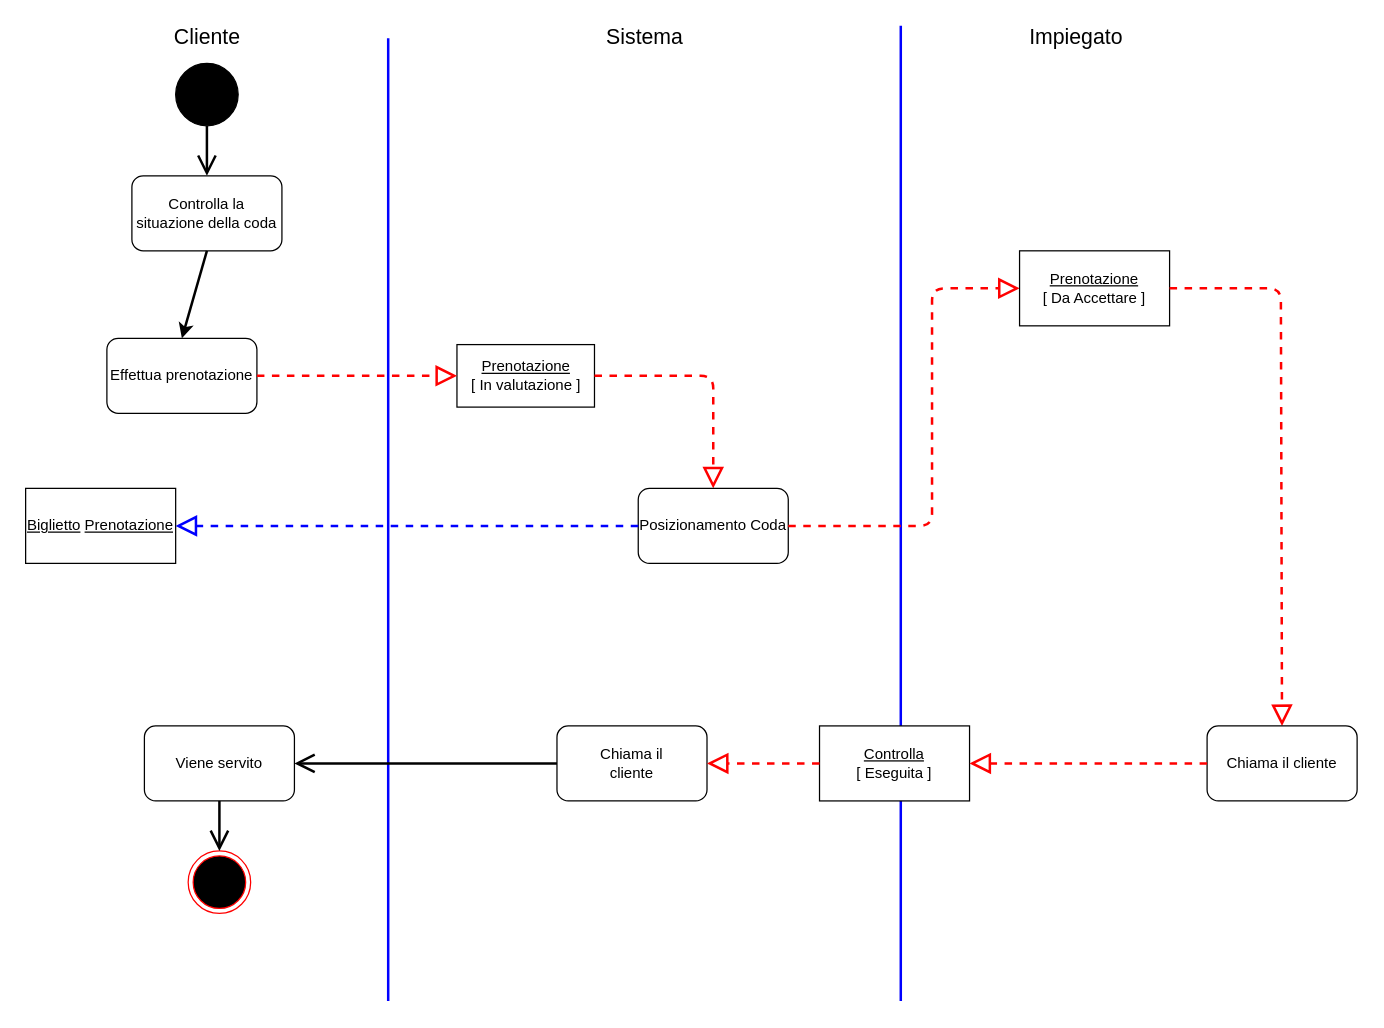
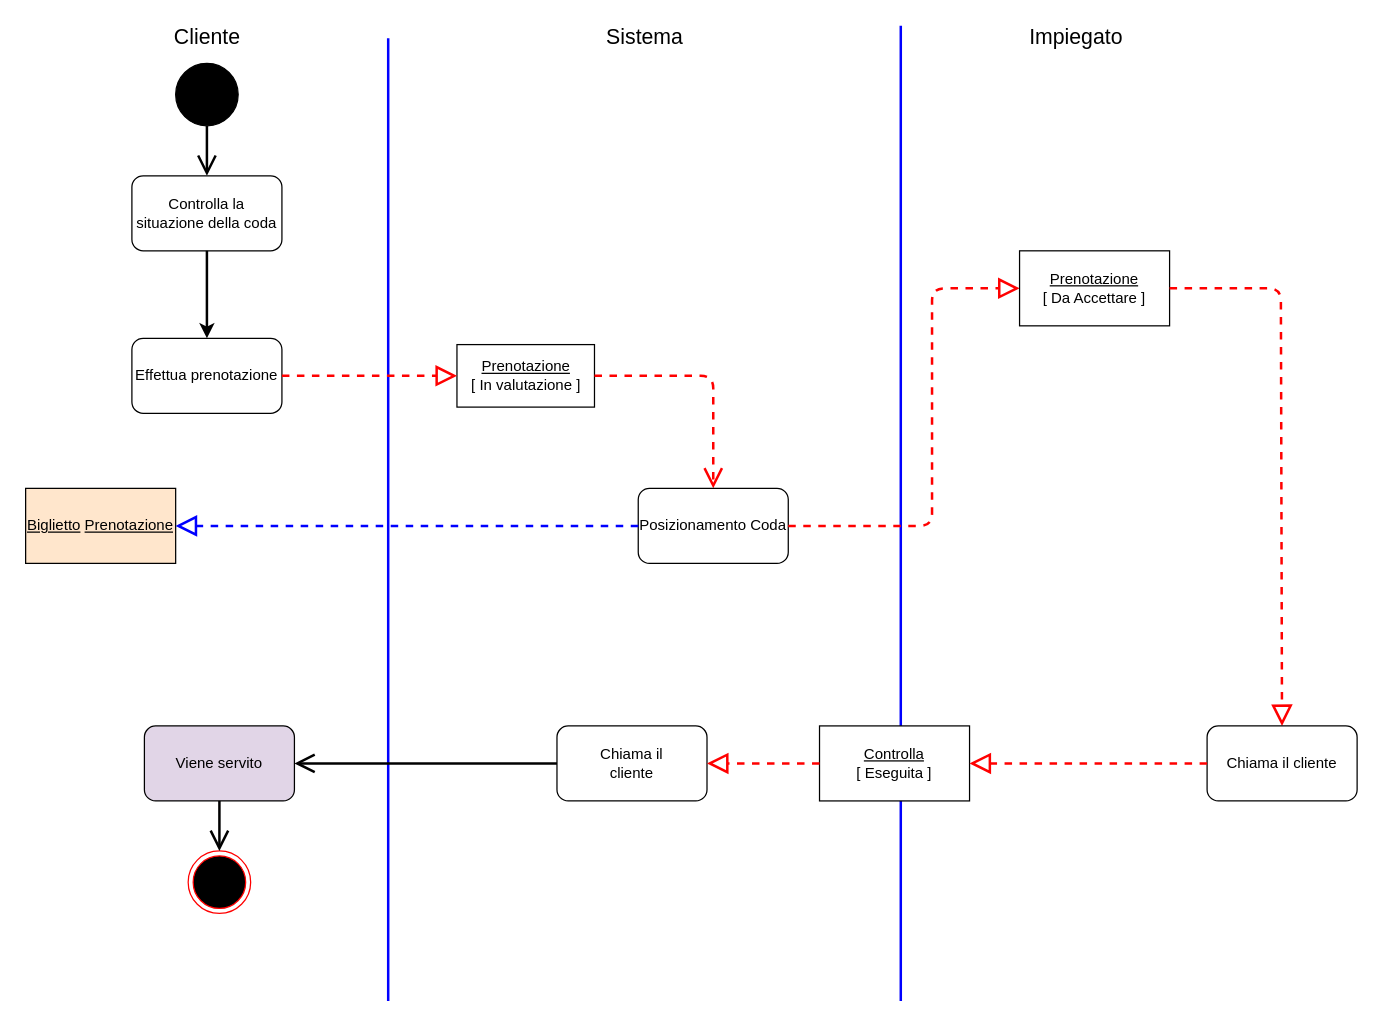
  <mxCell id="0" />
  <mxCell id="1" parent="0" />
  <mxCell id="2" value="" style="ellipse;whiteSpace=wrap;html=1;aspect=fixed;fillColor=#000000;" parent="1" vertex="1"><mxGeometry x="140" y="50" width="50" height="50" as="geometry" /></mxCell>
  <mxCell id="3" value="" style="endArrow=open;endFill=1;endSize=12;html=1;exitX=0.5;exitY=1;exitDx=0;exitDy=0;entryX=0.5;entryY=0;entryDx=0;entryDy=0;strokeWidth=2;" parent="1" source="2" target="5" edge="1"><mxGeometry width="160" relative="1" as="geometry"><mxPoint x="410" y="140" as="sourcePoint" /><mxPoint x="164.09" y="85" as="targetPoint" /></mxGeometry></mxCell>
  <mxCell id="4" value="&lt;font style=&quot;font-size: 17px&quot;&gt;Cliente&lt;/font&gt;" style="text;html=1;align=center;verticalAlign=middle;resizable=0;points=[];autosize=1;" parent="1" vertex="1"><mxGeometry x="130" y="20" width="70" height="20" as="geometry" /></mxCell>
  <mxCell id="5" value="Controlla la situazione della coda" style="rounded=1;whiteSpace=wrap;html=1;strokeWidth=1;fillColor=#FFFFFF;" parent="1" vertex="1"><mxGeometry x="105" y="140" width="120" height="60" as="geometry" /></mxCell>
- <mxCell id="6" value="Viene servito" style="rounded=1;whiteSpace=wrap;html=1;strokeWidth=1;fillColor=#FFFFFF;" parent="1" vertex="1"><mxGeometry x="115" y="580" width="120" height="60" as="geometry" /></mxCell>
+ <mxCell id="6" value="Viene servito" style="rounded=1;whiteSpace=wrap;html=1;strokeWidth=1;fillColor=#e1d5e7;" parent="1" vertex="1"><mxGeometry x="115" y="580" width="120" height="60" as="geometry" /></mxCell>
  <mxCell id="7" value="" style="line;strokeWidth=2;direction=south;html=1;fillColor=#FFFFFF;strokeColor=#0000FF;" parent="1" vertex="1"><mxGeometry x="305" y="30" width="10" height="770" as="geometry" /></mxCell>
  <mxCell id="8" value="" style="ellipse;html=1;shape=endState;fillColor=#000000;strokeColor=#ff0000;" parent="1" vertex="1"><mxGeometry x="150" y="680" width="50" height="50" as="geometry" /></mxCell>
  <mxCell id="9" value="" style="endArrow=open;endFill=1;endSize=12;html=1;exitX=0.5;exitY=1;exitDx=0;exitDy=0;entryX=0.5;entryY=0;entryDx=0;entryDy=0;strokeWidth=2;" parent="1" source="6" target="8" edge="1"><mxGeometry width="160" relative="1" as="geometry"><mxPoint x="170" y="630" as="sourcePoint" /><mxPoint x="330" y="630" as="targetPoint" /></mxGeometry></mxCell>
  <mxCell id="10" value="&lt;font style=&quot;font-size: 17px&quot;&gt;Impiegato&lt;/font&gt;" style="text;html=1;align=center;verticalAlign=middle;resizable=0;points=[];autosize=1;" parent="1" vertex="1"><mxGeometry x="815" y="20" width="90" height="20" as="geometry" /></mxCell>
  <mxCell id="11" value="&lt;div&gt;Chiama il &lt;br&gt;&lt;/div&gt;&lt;div&gt;cliente&lt;/div&gt;" style="rounded=1;whiteSpace=wrap;html=1;" parent="1" vertex="1"><mxGeometry x="445" y="580" width="120" height="60" as="geometry" /></mxCell>
  <mxCell id="12" value="&lt;div&gt;&lt;u&gt;Prenotazione&lt;/u&gt;&lt;/div&gt;&lt;div&gt;[ In valutazione ]&lt;br&gt;&lt;/div&gt;" style="html=1;" parent="1" vertex="1"><mxGeometry x="365" y="275" width="110" height="50" as="geometry" /></mxCell>
- <mxCell id="13" value="" style="endArrow=block;dashed=1;endFill=0;endSize=12;html=1;exitX=1;exitY=0.5;exitDx=0;exitDy=0;strokeWidth=2;strokeColor=#FF0000;" parent="1" source="12" target="14" edge="1"><mxGeometry width="160" relative="1" as="geometry"><mxPoint x="515" y="310" as="sourcePoint" /><mxPoint x="565" y="300" as="targetPoint" /><Array as="points"><mxPoint x="570" y="300" /></Array></mxGeometry></mxCell>
+ <mxCell id="13" value="" style="endArrow=open;dashed=1;endFill=0;endSize=12;html=1;exitX=1;exitY=0.5;exitDx=0;exitDy=0;strokeWidth=2;strokeColor=#FF0000;" parent="1" source="12" target="14" edge="1"><mxGeometry width="160" relative="1" as="geometry"><mxPoint x="515" y="310" as="sourcePoint" /><mxPoint x="565" y="300" as="targetPoint" /><Array as="points"><mxPoint x="570" y="300" /></Array></mxGeometry></mxCell>
  <mxCell id="14" value="Posizionamento Coda" style="rounded=1;whiteSpace=wrap;html=1;" parent="1" vertex="1"><mxGeometry x="510" y="390" width="120" height="60" as="geometry" /></mxCell>
  <mxCell id="15" value="" style="line;strokeWidth=2;direction=south;html=1;fillColor=#FFFFFF;strokeColor=#0000FF;" parent="1" vertex="1"><mxGeometry x="715" y="20" width="10" height="780" as="geometry" /></mxCell>
  <mxCell id="16" value="" style="endArrow=block;dashed=1;endFill=0;endSize=12;html=1;exitX=1;exitY=0.5;exitDx=0;exitDy=0;strokeWidth=2;strokeColor=#FF0000;" parent="1" source="14" target="17" edge="1"><mxGeometry width="160" relative="1" as="geometry"><mxPoint x="595" y="520" as="sourcePoint" /><mxPoint x="845" y="190" as="targetPoint" /><Array as="points"><mxPoint x="745" y="420" /><mxPoint x="745" y="230" /></Array></mxGeometry></mxCell>
  <mxCell id="17" value="&lt;div&gt;&lt;u&gt;Prenotazione&lt;/u&gt;&lt;/div&gt;&lt;div&gt;[ Da Accettare ]&lt;br&gt;&lt;/div&gt;" style="rounded=0;whiteSpace=wrap;html=1;" parent="1" vertex="1"><mxGeometry x="815" y="200" width="120" height="60" as="geometry" /></mxCell>
  <mxCell id="18" value="" style="endArrow=block;dashed=1;endFill=0;endSize=12;html=1;exitX=1;exitY=0.5;exitDx=0;exitDy=0;strokeWidth=2;strokeColor=#FF0000;" parent="1" source="17" target="19" edge="1"><mxGeometry width="160" relative="1" as="geometry"><mxPoint x="995" y="210" as="sourcePoint" /><mxPoint x="1025" y="610" as="targetPoint" /><Array as="points"><mxPoint x="1024" y="230" /></Array></mxGeometry></mxCell>
  <mxCell id="19" value="Chiama il cliente" style="rounded=1;whiteSpace=wrap;html=1;" parent="1" vertex="1"><mxGeometry x="965" y="580" width="120" height="60" as="geometry" /></mxCell>
  <mxCell id="20" value="&lt;div&gt;&lt;u&gt;Controlla&lt;/u&gt;&lt;/div&gt;&lt;div&gt;[ Eseguita ]&lt;br&gt;&lt;/div&gt;" style="rounded=0;whiteSpace=wrap;html=1;" parent="1" vertex="1"><mxGeometry x="655" y="580" width="120" height="60" as="geometry" /></mxCell>
- <mxCell id="21" value="&lt;div&gt;&lt;u&gt;Biglietto&lt;/u&gt; &lt;u&gt;Prenotazione&lt;/u&gt;&lt;br&gt;&lt;/div&gt;" style="rounded=0;whiteSpace=wrap;html=1;" parent="1" vertex="1"><mxGeometry x="20" y="390" width="120" height="60" as="geometry" /></mxCell>
+ <mxCell id="21" value="&lt;div&gt;&lt;u&gt;Biglietto&lt;/u&gt; &lt;u&gt;Prenotazione&lt;/u&gt;&lt;br&gt;&lt;/div&gt;" style="rounded=0;whiteSpace=wrap;html=1;fillColor=#ffe6cc;" parent="1" vertex="1"><mxGeometry x="20" y="390" width="120" height="60" as="geometry" /></mxCell>
  <mxCell id="22" value="" style="endArrow=block;dashed=1;endFill=0;endSize=12;html=1;strokeWidth=2;exitX=0;exitY=0.5;exitDx=0;exitDy=0;entryX=1;entryY=0.5;entryDx=0;entryDy=0;strokeColor=#0000FF;" parent="1" source="14" target="21" edge="1"><mxGeometry width="160" relative="1" as="geometry"><mxPoint x="525" y="500" as="sourcePoint" /><mxPoint x="685" y="500" as="targetPoint" /></mxGeometry></mxCell>
  <mxCell id="23" value="" style="endArrow=block;dashed=1;endFill=0;endSize=12;html=1;exitX=0;exitY=0.5;exitDx=0;exitDy=0;strokeWidth=2;strokeColor=#FF0000;entryX=1;entryY=0.5;entryDx=0;entryDy=0;" parent="1" source="20" target="11" edge="1"><mxGeometry width="160" relative="1" as="geometry"><mxPoint x="605" y="600" as="sourcePoint" /><mxPoint x="735" y="600" as="targetPoint" /></mxGeometry></mxCell>
  <mxCell id="24" value="" style="endArrow=block;dashed=1;endFill=0;endSize=12;html=1;exitX=0;exitY=0.5;exitDx=0;exitDy=0;strokeWidth=2;strokeColor=#FF0000;entryX=1;entryY=0.5;entryDx=0;entryDy=0;" parent="1" source="19" target="20" edge="1"><mxGeometry width="160" relative="1" as="geometry"><mxPoint x="885" y="620" as="sourcePoint" /><mxPoint x="1015" y="620" as="targetPoint" /></mxGeometry></mxCell>
  <mxCell id="25" value="" style="endArrow=open;endFill=1;endSize=12;html=1;strokeColor=#000000;strokeWidth=2;exitX=0;exitY=0.5;exitDx=0;exitDy=0;entryX=1;entryY=0.5;entryDx=0;entryDy=0;" parent="1" source="11" target="6" edge="1"><mxGeometry width="160" relative="1" as="geometry"><mxPoint x="355" y="650" as="sourcePoint" /><mxPoint x="515" y="650" as="targetPoint" /></mxGeometry></mxCell>
  <mxCell id="26" value="&lt;font style=&quot;font-size: 17px&quot;&gt;Sistema&lt;/font&gt;" style="text;html=1;align=center;verticalAlign=middle;resizable=0;points=[];autosize=1;" parent="1" vertex="1"><mxGeometry x="475" y="20" width="80" height="20" as="geometry" /></mxCell>
- <mxCell id="27" value="&lt;span&gt;Effettua prenotazione&lt;/span&gt;" style="rounded=1;whiteSpace=wrap;html=1;" vertex="1" parent="1"><mxGeometry x="85" y="270" width="120" height="60" as="geometry" /></mxCell>
+ <mxCell id="27" value="&lt;span&gt;Effettua prenotazione&lt;/span&gt;" style="rounded=1;whiteSpace=wrap;html=1;" vertex="1" parent="1"><mxGeometry x="105" y="270" width="120" height="60" as="geometry" /></mxCell>
  <mxCell id="28" value="" style="endArrow=block;dashed=1;endFill=0;endSize=12;html=1;exitX=1;exitY=0.5;exitDx=0;exitDy=0;strokeWidth=2;strokeColor=#FF0000;entryX=0;entryY=0.5;entryDx=0;entryDy=0;" edge="1" parent="1" source="27" target="12"><mxGeometry width="160" relative="1" as="geometry"><mxPoint x="265" y="260" as="sourcePoint" /><mxPoint x="265" y="330" as="targetPoint" /></mxGeometry></mxCell>
  <mxCell id="29" value="" style="endArrow=classic;html=1;exitX=0.5;exitY=1;exitDx=0;exitDy=0;entryX=0.5;entryY=0;entryDx=0;entryDy=0;strokeWidth=2;" edge="1" parent="1" source="5" target="27"><mxGeometry width="50" height="50" relative="1" as="geometry"><mxPoint x="375" y="270" as="sourcePoint" /><mxPoint x="425" y="220" as="targetPoint" /></mxGeometry></mxCell>
